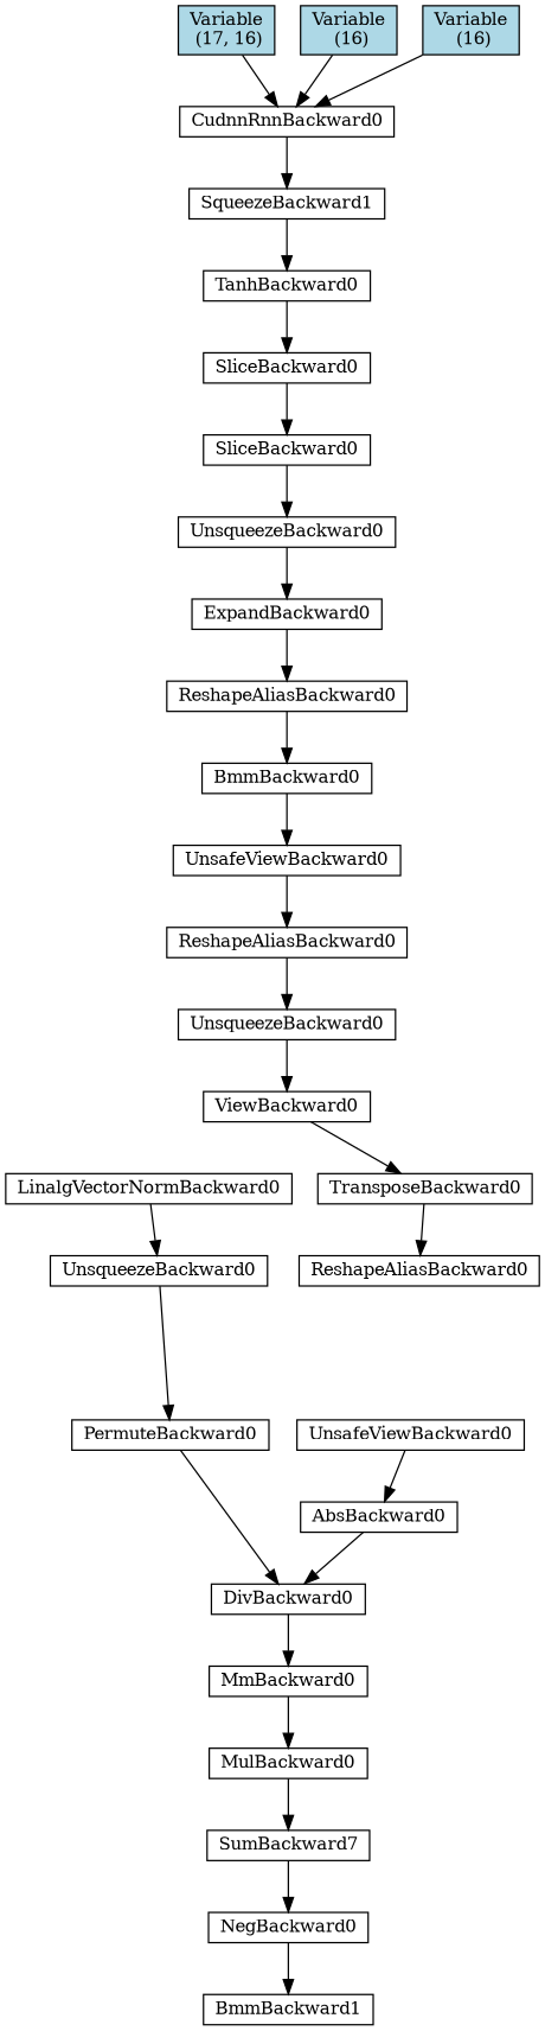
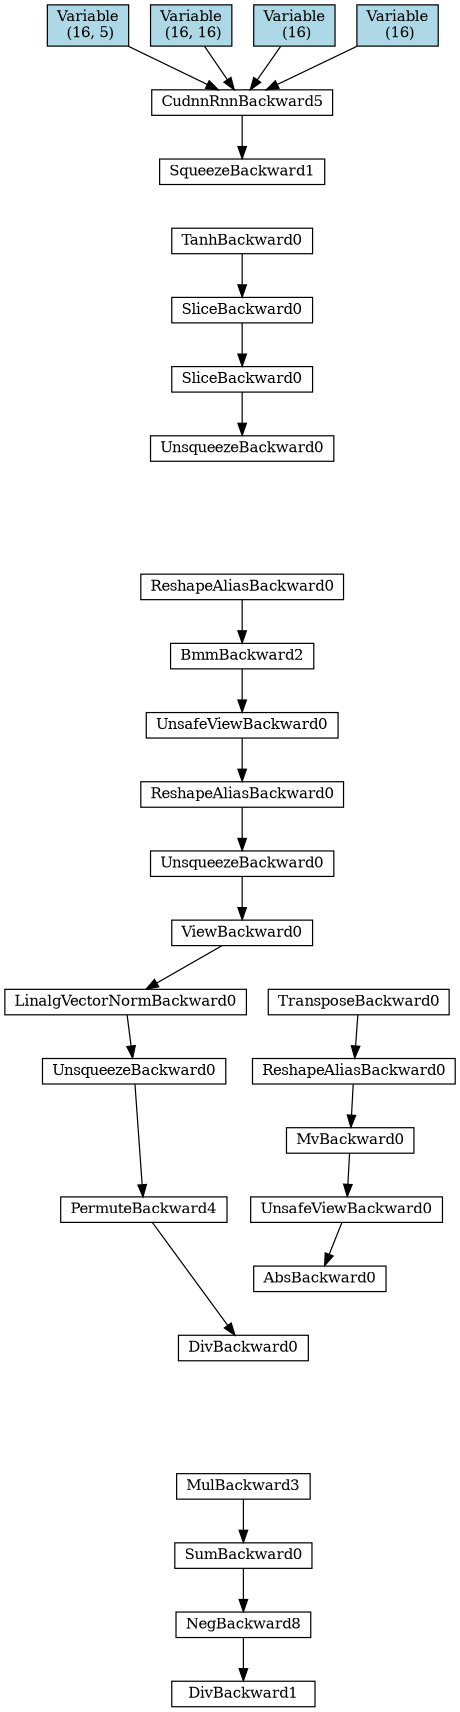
  digraph {
    node [align=left fillcolor=white fontsize=12 ranksep=0.1 shape=box style=filled]
-   n1 [height=0.2 label=BmmBackward1]
-   n2 [height=0.2 label=NegBackward0]
-   n3 [height=0.2 label=SumBackward7]
-   n4 [height=0.2 label=MulBackward0]
-   n5 [height=0.2 label=MmBackward0]
+   n1 [height=0.2 label=DivBackward1]
+   n2 [height=0.2 label=NegBackward8]
+   n3 [height=0.2 label=SumBackward0]
+   n4 [height=0.2 label=MulBackward3]
    n6 [height=0.2 label=DivBackward0]
    n7 [height=0.2 label=AbsBackward0]
    n8 [height=0.2 label=LinalgVectorNormBackward0]
    n9 [height=0.2 label=UnsqueezeBackward0]
-   n10 [height=0.2 label=PermuteBackward0]
+   n10 [height=0.2 label=PermuteBackward4]
    n11 [height=0.2 label=UnsafeViewBackward0]
+   n12 [height=0.2 label=MvBackward0]
    n13 [height=0.2 label=ReshapeAliasBackward0]
    n14 [height=0.2 label=TransposeBackward0]
    n15 [height=0.2 label=ViewBackward0]
    n16 [height=0.2 label=UnsqueezeBackward0]
    n17 [height=0.2 label=ReshapeAliasBackward0]
    n18 [height=0.2 label=UnsafeViewBackward0]
-   n19 [height=0.2 label=BmmBackward0]
+   n19 [height=0.2 label=BmmBackward2]
    n20 [height=0.2 label=ReshapeAliasBackward0]
-   n21 [height=0.2 label=ExpandBackward0]
    n22 [height=0.2 label=UnsqueezeBackward0]
    n23 [height=0.2 label=SliceBackward0]
    n24 [height=0.2 label=SliceBackward0]
    n25 [height=0.2 label=TanhBackward0]
    n26 [height=0.2 label=SqueezeBackward1]
-   n27 [height=0.2 label=CudnnRnnBackward0]
-   n29 [fillcolor=lightblue height=0.2 label="Variable\n (17, 16)"]
+   n27 [height=0.2 label=CudnnRnnBackward5]
+   n28 [fillcolor=lightblue height=0.2 label="Variable\n (16, 5)"]
+   n29 [fillcolor=lightblue height=0.2 label="Variable\n (16, 16)"]
    n30 [fillcolor=lightblue height=0.2 label="Variable\n (16)"]
    n31 [fillcolor=lightblue height=0.2 label="Variable\n (16)"]
    n2 -> n1
    n3 -> n2
    n4 -> n3
-   n5 -> n4
-   n6 -> n5
-   n7 -> n6
    n8 -> n9
    n9 -> n10
    n10 -> n6
    n11 -> n7
+   n12 -> n11
+   n13 -> n12
    n14 -> n13
-   n15 -> n14
+   n15 -> n8
    n16 -> n15
    n17 -> n16
    n18 -> n17
    n19 -> n18
    n20 -> n19
-   n21 -> n20
-   n22 -> n21
    n23 -> n22
    n24 -> n23
    n25 -> n24
-   n26 -> n25
    n27 -> n26
+   n28 -> n27
    n29 -> n27
    n30 -> n27
    n31 -> n27
  }
